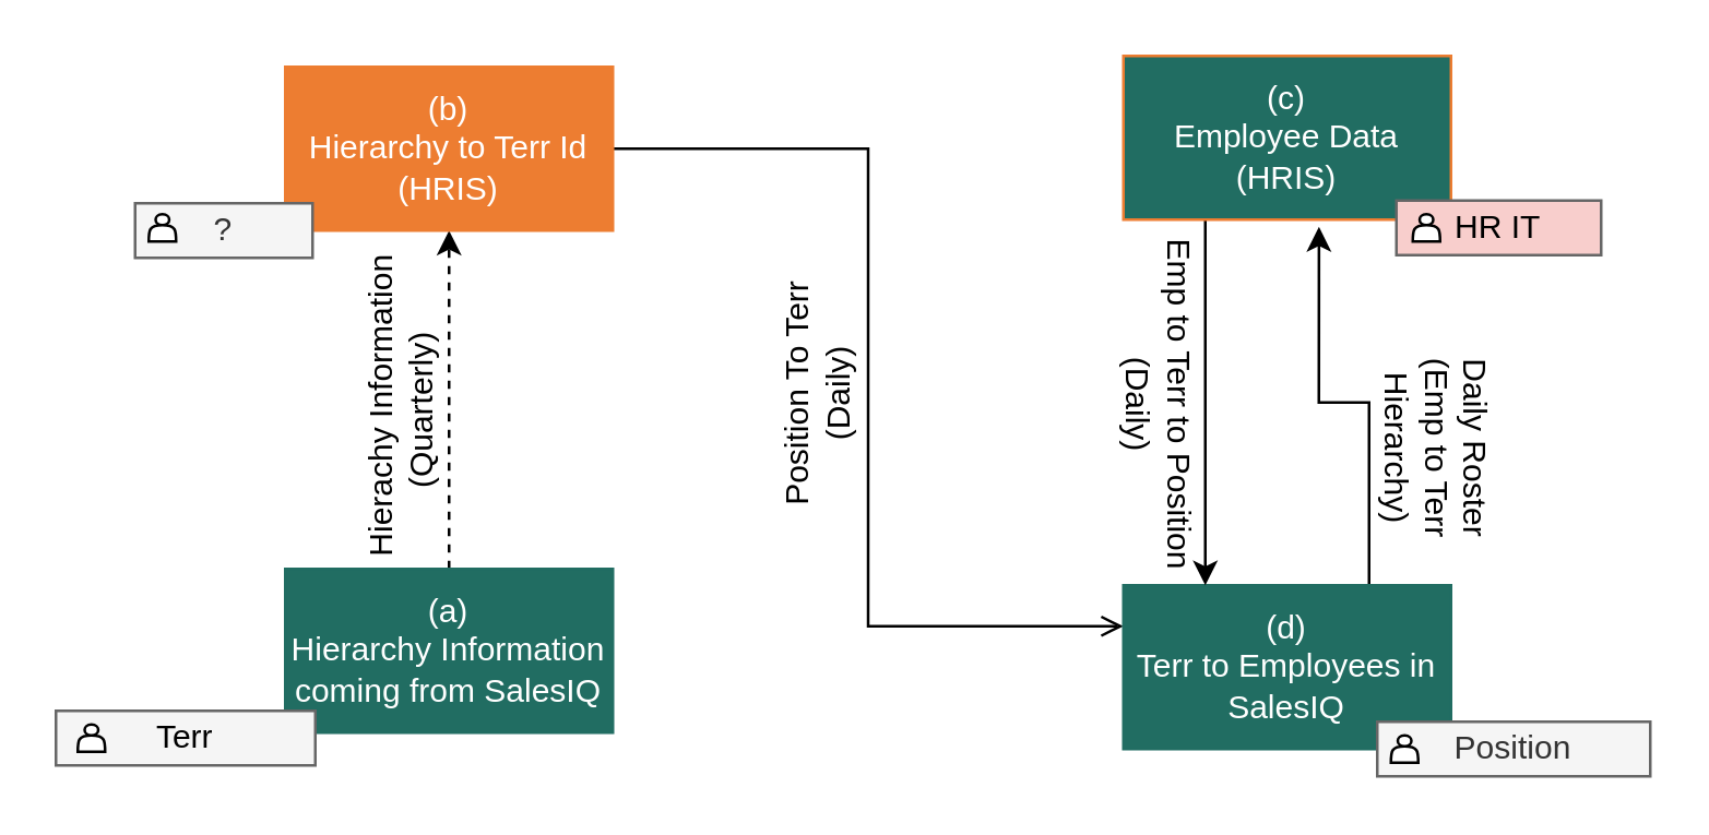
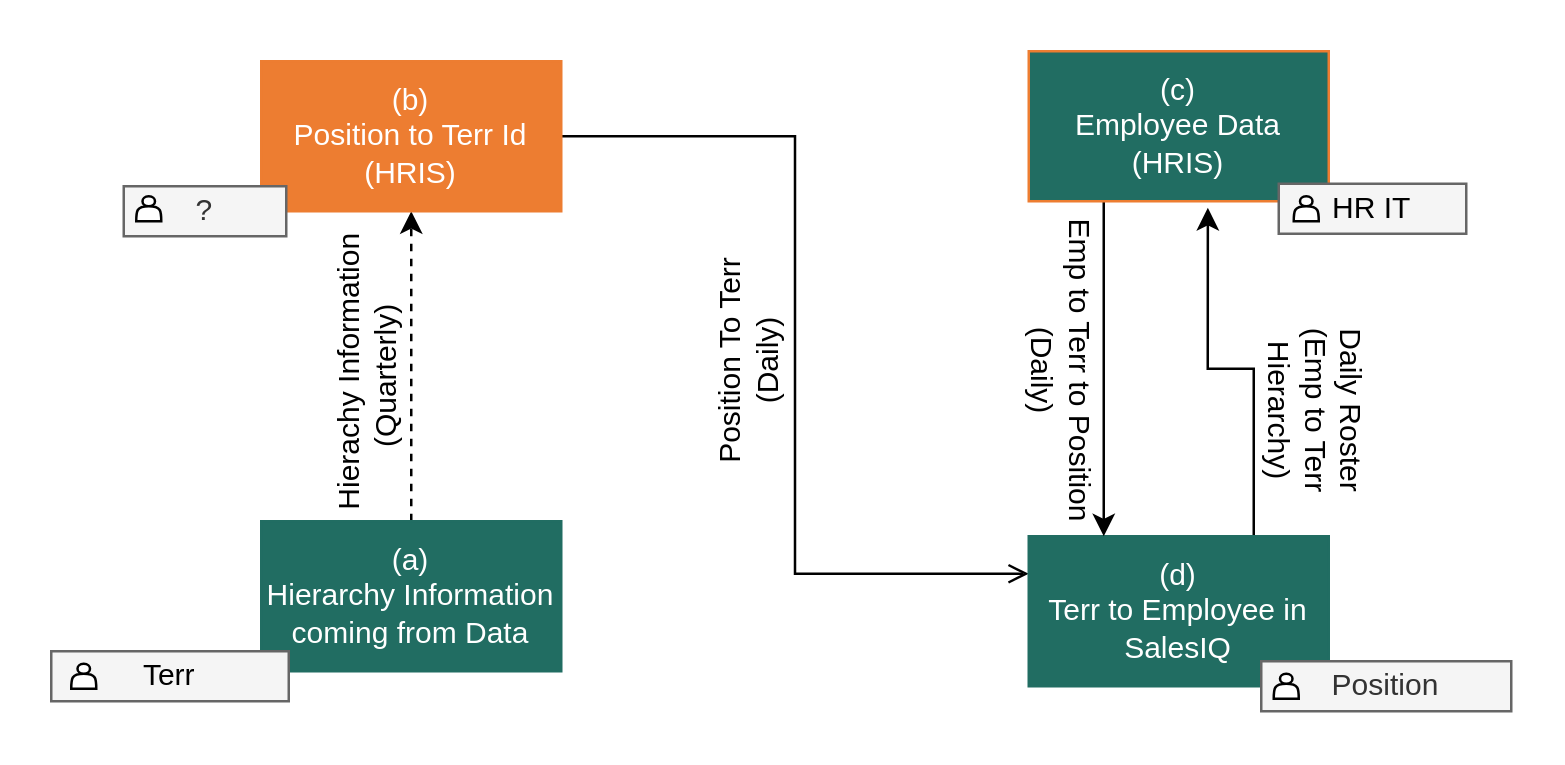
  <mxCell id="0" />
  <mxCell id="1" parent="0" />
  <mxCell id="2" style="edgeStyle=orthogonalEdgeStyle;rounded=0;orthogonalLoop=1;jettySize=auto;html=1;exitX=0.5;exitY=0;exitDx=0;exitDy=0;entryX=0.5;entryY=1;entryDx=0;entryDy=0;dashed=1;" edge="1" parent="1" source="3" target="5"><mxGeometry relative="1" as="geometry" /></mxCell>
- <mxCell id="3" value="&lt;font color=&quot;#ffffff&quot;&gt;(a)&lt;br&gt;Hierarchy Information coming from SalesIQ&lt;/font&gt;" style="rounded=0;whiteSpace=wrap;html=1;strokeColor=#216D62;fillColor=#216D62;" vertex="1" parent="1"><mxGeometry x="104" y="208" width="120" height="60" as="geometry" /></mxCell>
+ <mxCell id="3" value="&lt;font color=&quot;#ffffff&quot;&gt;(a)&lt;br&gt;Hierarchy Information coming from Data&lt;/font&gt;" style="rounded=0;whiteSpace=wrap;html=1;strokeColor=#216D62;fillColor=#216D62;" vertex="1" parent="1"><mxGeometry x="104" y="208" width="120" height="60" as="geometry" /></mxCell>
  <mxCell id="4" style="edgeStyle=orthogonalEdgeStyle;rounded=0;orthogonalLoop=1;jettySize=auto;html=1;entryX=0;entryY=0.25;entryDx=0;entryDy=0;endArrow=open;" edge="1" parent="1" source="5" target="7"><mxGeometry relative="1" as="geometry" /></mxCell>
- <mxCell id="5" value="&lt;font color=&quot;#ffffff&quot;&gt;(b)&lt;br&gt;Hierarchy to Terr Id&lt;br&gt;(HRIS)&lt;/font&gt;" style="rounded=0;whiteSpace=wrap;html=1;fillColor=#ED7D31;strokeColor=#ED7D31;" vertex="1" parent="1"><mxGeometry x="104" y="24" width="120" height="60" as="geometry" /></mxCell>
+ <mxCell id="5" value="&lt;font color=&quot;#ffffff&quot;&gt;(b)&lt;br&gt;Position to Terr Id&lt;br&gt;(HRIS)&lt;/font&gt;" style="rounded=0;whiteSpace=wrap;html=1;fillColor=#ED7D31;strokeColor=#ED7D31;" vertex="1" parent="1"><mxGeometry x="104" y="24" width="120" height="60" as="geometry" /></mxCell>
  <mxCell id="6" style="edgeStyle=orthogonalEdgeStyle;rounded=0;orthogonalLoop=1;jettySize=auto;html=1;exitX=0.75;exitY=0;exitDx=0;exitDy=0;entryX=0.597;entryY=1.044;entryDx=0;entryDy=0;entryPerimeter=0;" edge="1" parent="1" source="7" target="10"><mxGeometry relative="1" as="geometry" /></mxCell>
- <mxCell id="7" value="&lt;font color=&quot;#ffffff&quot;&gt;(d)&lt;br&gt;Terr to Employees in SalesIQ&lt;/font&gt;" style="rounded=0;whiteSpace=wrap;html=1;fillColor=#216D62;strokeColor=#216D62;" vertex="1" parent="1"><mxGeometry x="411" y="214" width="120" height="60" as="geometry" /></mxCell>
+ <mxCell id="7" value="&lt;font color=&quot;#ffffff&quot;&gt;(d)&lt;br&gt;Terr to Employee in SalesIQ&lt;/font&gt;" style="rounded=0;whiteSpace=wrap;html=1;fillColor=#216D62;strokeColor=#216D62;" vertex="1" parent="1"><mxGeometry x="411" y="214" width="120" height="60" as="geometry" /></mxCell>
  <mxCell id="8" value="Hierachy Information&lt;br&gt;(Quarterly)&amp;nbsp;" style="text;html=1;strokeColor=none;fillColor=none;align=center;verticalAlign=middle;whiteSpace=wrap;rounded=0;rotation=270;" vertex="1" parent="1"><mxGeometry x="82" y="138.5" width="128" height="20" as="geometry" /></mxCell>
  <mxCell id="9" style="edgeStyle=orthogonalEdgeStyle;rounded=0;orthogonalLoop=1;jettySize=auto;html=1;exitX=0.25;exitY=1;exitDx=0;exitDy=0;entryX=0.25;entryY=0;entryDx=0;entryDy=0;" edge="1" parent="1" source="10" target="7"><mxGeometry relative="1" as="geometry" /></mxCell>
  <mxCell id="10" value="&lt;font color=&quot;#ffffff&quot;&gt;(c)&lt;br&gt;Employee Data&lt;br&gt;(HRIS)&lt;/font&gt;" style="rounded=0;whiteSpace=wrap;html=1;fillColor=#216d62;strokeColor=#ED7D31;" vertex="1" parent="1"><mxGeometry x="411" y="20" width="120" height="60" as="geometry" /></mxCell>
  <mxCell id="11" value="Emp to Terr to Position&lt;br&gt;(Daily)" style="text;html=1;strokeColor=none;fillColor=none;align=center;verticalAlign=middle;whiteSpace=wrap;rounded=0;rotation=90;" vertex="1" parent="1"><mxGeometry x="358" y="138" width="133" height="20" as="geometry" /></mxCell>
  <mxCell id="12" value="Terr" style="rounded=0;whiteSpace=wrap;html=1;fillColor=#f5f5f5;strokeColor=#666666;" vertex="1" parent="1"><mxGeometry x="20" y="260" width="95" height="20" as="geometry" /></mxCell>
  <mxCell id="13" value="Position" style="rounded=0;whiteSpace=wrap;html=1;fillColor=#f5f5f5;strokeColor=#666666;fontColor=#333333;" vertex="1" parent="1"><mxGeometry x="504" y="264" width="100" height="20" as="geometry" /></mxCell>
- <mxCell id="14" value="HR IT" style="rounded=0;whiteSpace=wrap;html=1;fillColor=#f8cecc;strokeColor=#666666;" vertex="1" parent="1"><mxGeometry x="511" y="73" width="75" height="20" as="geometry" /></mxCell>
+ <mxCell id="14" value="HR IT" style="rounded=0;whiteSpace=wrap;html=1;fillColor=#f5f5f5;strokeColor=#666666;" vertex="1" parent="1"><mxGeometry x="511" y="73" width="75" height="20" as="geometry" /></mxCell>
  <mxCell id="15" value="?" style="rounded=0;whiteSpace=wrap;html=1;fillColor=#f5f5f5;strokeColor=#666666;fontColor=#333333;" vertex="1" parent="1"><mxGeometry x="49" y="74" width="65" height="20" as="geometry" /></mxCell>
  <mxCell id="16" value="Position To Terr&lt;br&gt;(Daily)" style="text;html=1;strokeColor=none;fillColor=none;align=center;verticalAlign=middle;whiteSpace=wrap;rounded=0;rotation=270;" vertex="1" parent="1"><mxGeometry x="254" y="126.5" width="90" height="35" as="geometry" /></mxCell>
  <mxCell id="17" value="" style="shape=actor;whiteSpace=wrap;html=1;" vertex="1" parent="1"><mxGeometry x="54" y="78" width="10" height="10" as="geometry" /></mxCell>
  <mxCell id="18" value="" style="shape=actor;whiteSpace=wrap;html=1;" vertex="1" parent="1"><mxGeometry x="28" y="265" width="10" height="10" as="geometry" /></mxCell>
  <mxCell id="19" value="" style="shape=actor;whiteSpace=wrap;html=1;" vertex="1" parent="1"><mxGeometry x="517" y="78" width="10" height="10" as="geometry" /></mxCell>
  <mxCell id="20" value="" style="shape=actor;whiteSpace=wrap;html=1;" vertex="1" parent="1"><mxGeometry x="509" y="269" width="10" height="10" as="geometry" /></mxCell>
  <mxCell id="21" value="Daily Roster&lt;br&gt;(Emp to Terr Hierarchy)" style="text;html=1;strokeColor=none;fillColor=none;align=center;verticalAlign=middle;whiteSpace=wrap;rounded=0;rotation=90;" vertex="1" parent="1"><mxGeometry x="476" y="154" width="100" height="20" as="geometry" /></mxCell>
